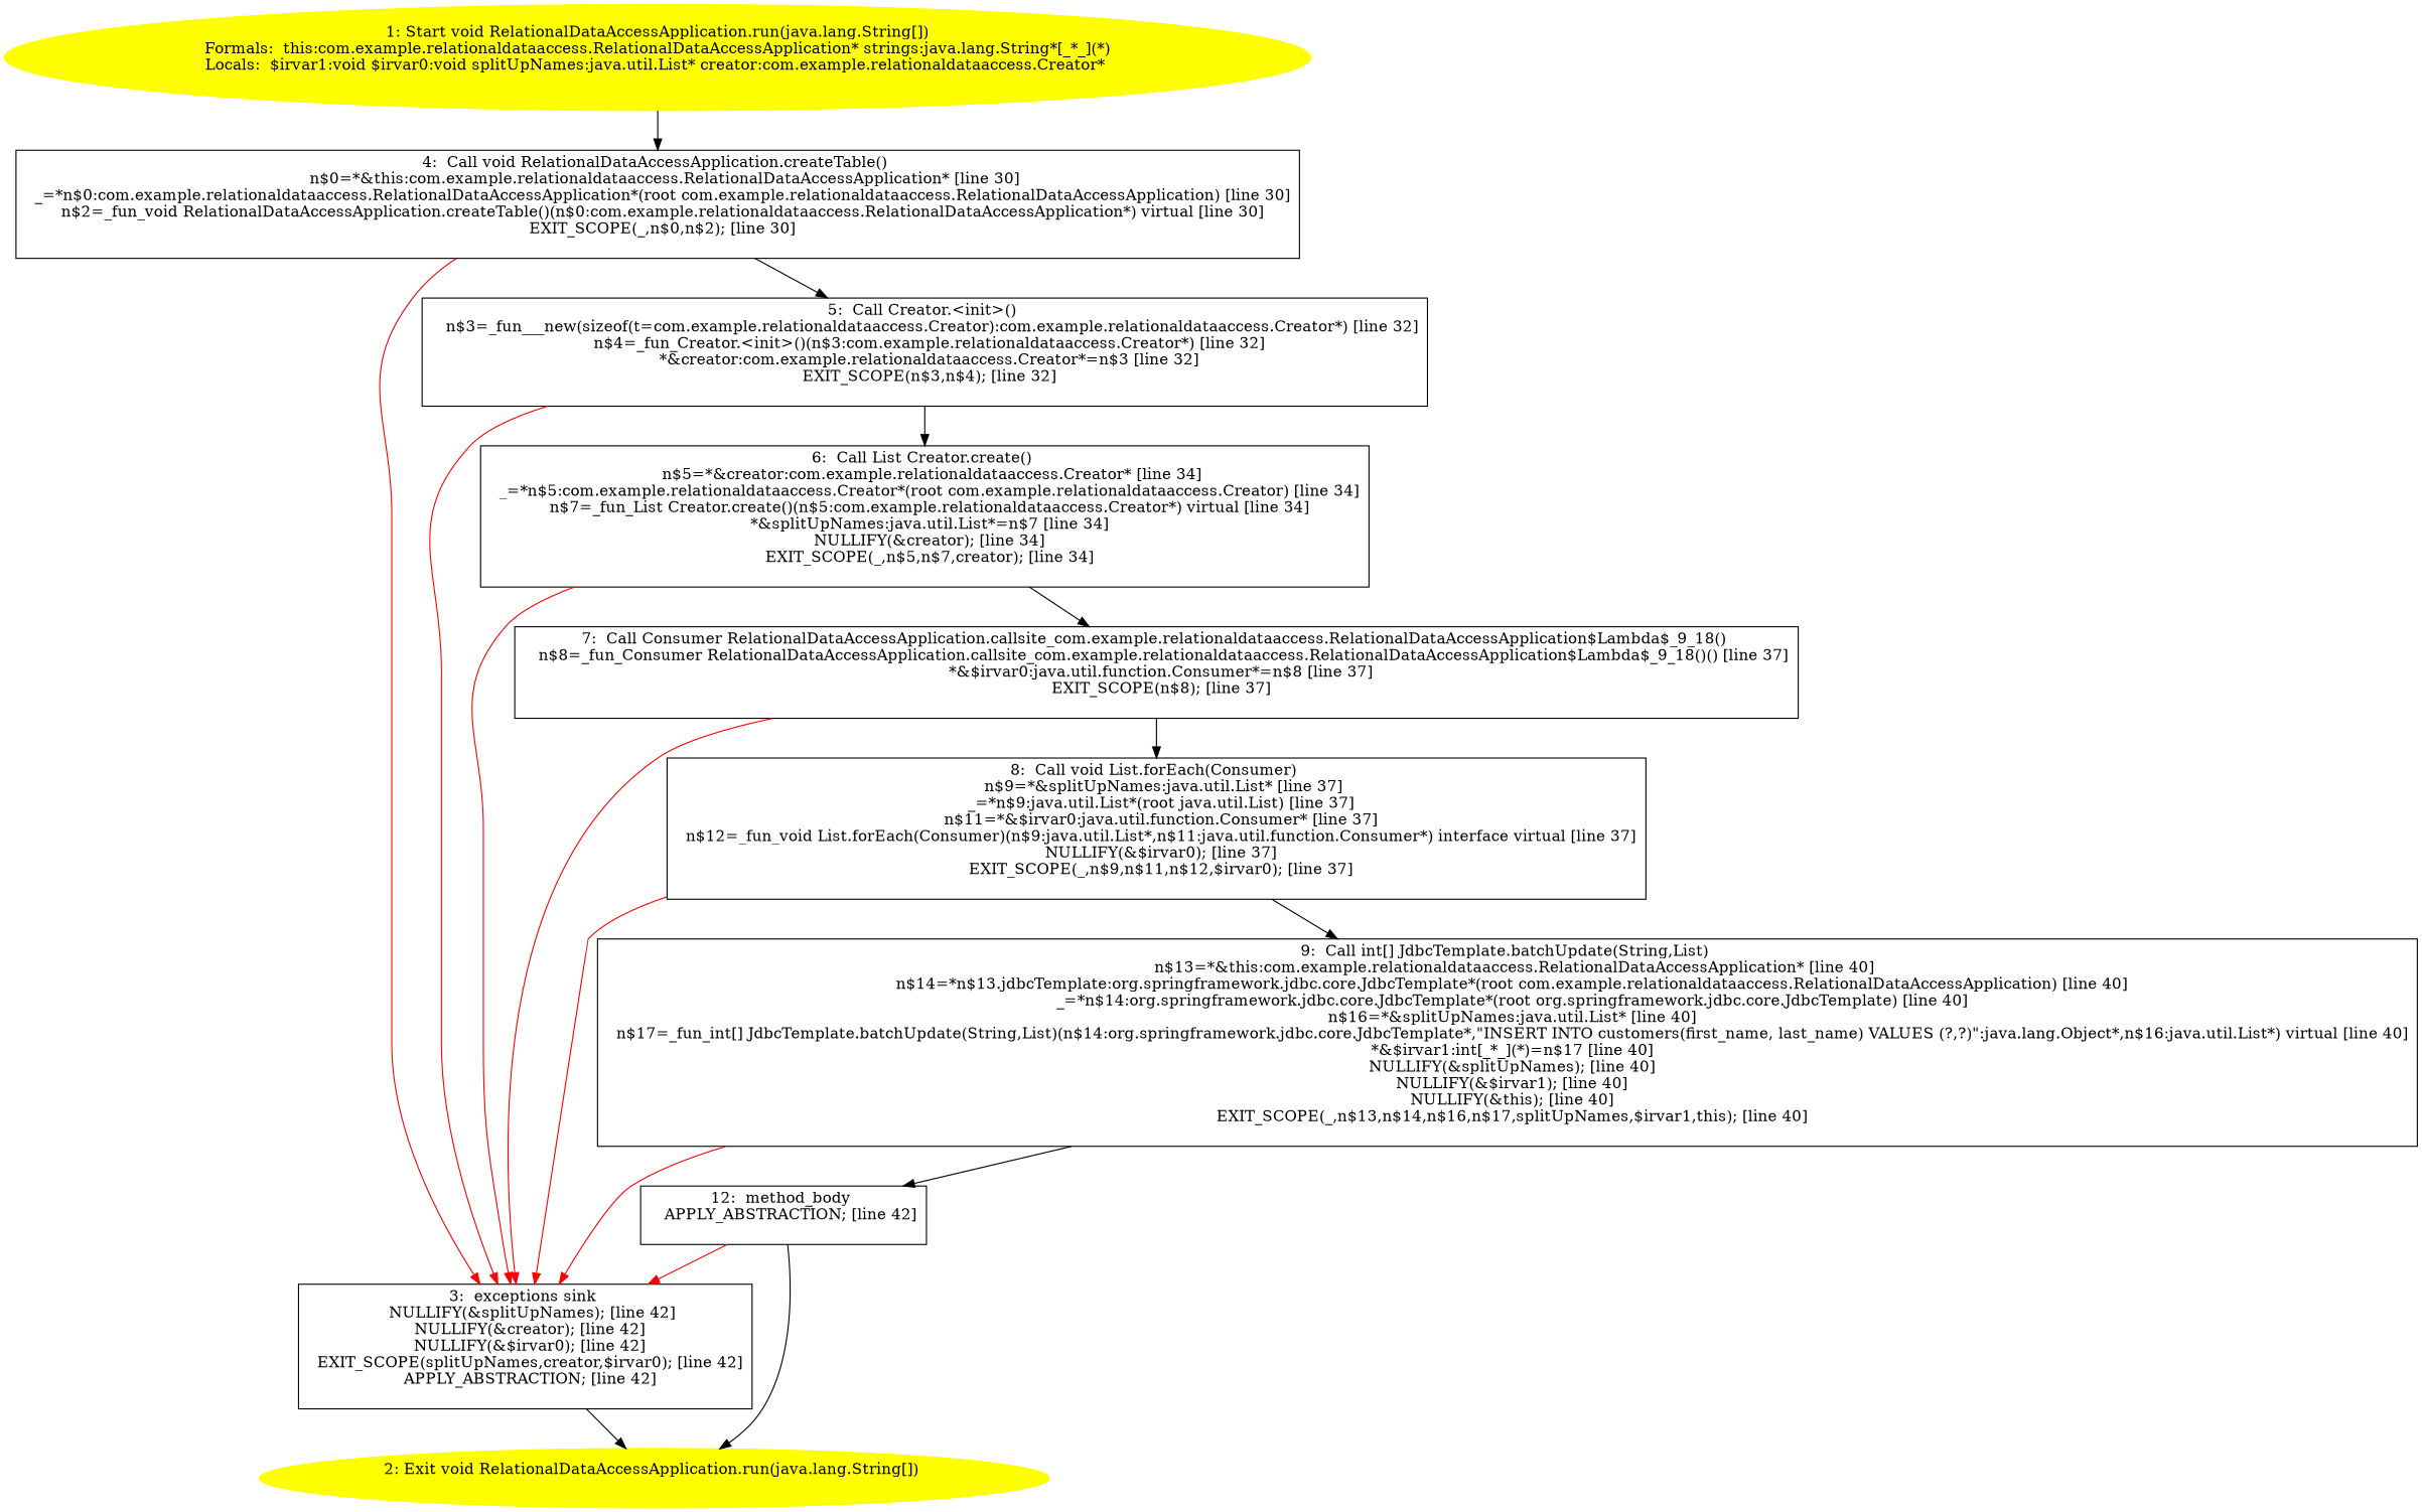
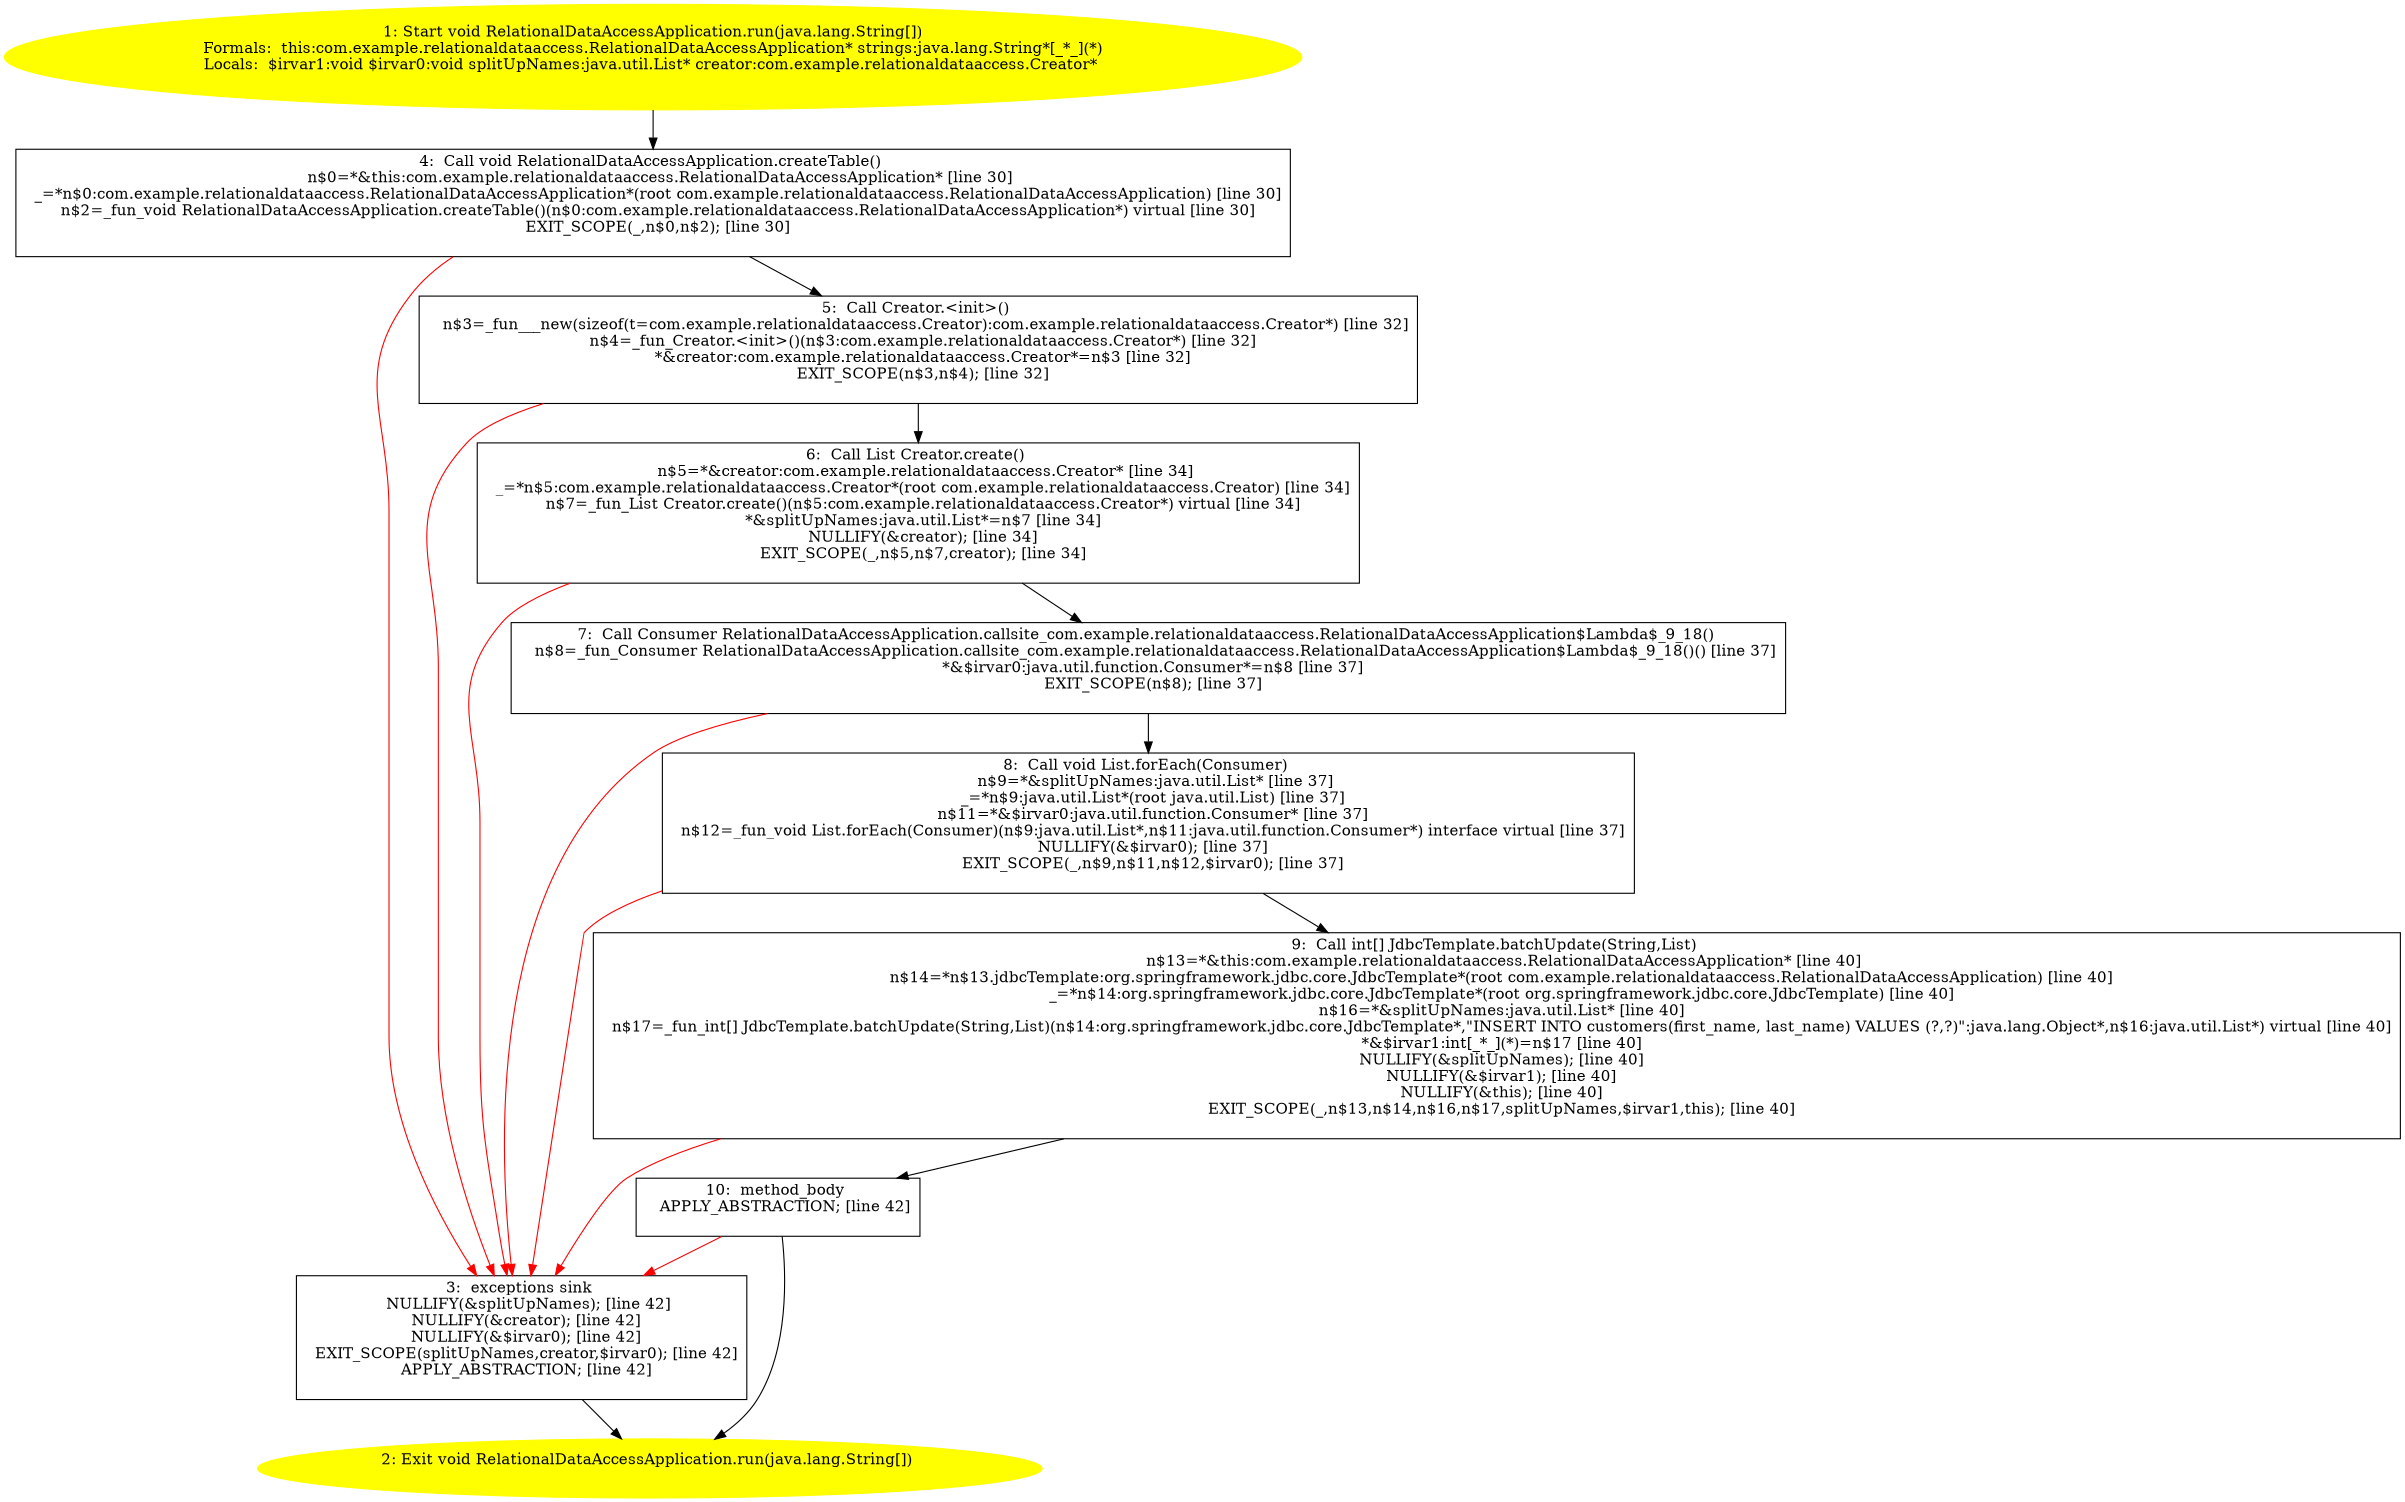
  digraph {
    node [shape=box]
    n1 [color=yellow label="1: Start void RelationalDataAccessApplication.run(java.lang.String[])\nFormals:  this:com.example.relationaldataaccess.RelationalDataAccessApplication* strings:java.lang.String*[_*_](*)\nLocals:  $irvar1:void $irvar0:void splitUpNames:java.util.List* creator:com.example.relationaldataaccess.Creator* \n  " style=filled shape=""]
    n2 [label="4:  Call void RelationalDataAccessApplication.createTable() \n   n$0=*&this:com.example.relationaldataaccess.RelationalDataAccessApplication* [line 30]\n  _=*n$0:com.example.relationaldataaccess.RelationalDataAccessApplication*(root com.example.relationaldataaccess.RelationalDataAccessApplication) [line 30]\n  n$2=_fun_void RelationalDataAccessApplication.createTable()(n$0:com.example.relationaldataaccess.RelationalDataAccessApplication*) virtual [line 30]\n  EXIT_SCOPE(_,n$0,n$2); [line 30]\n "]
    n3 [label="3:  exceptions sink \n   NULLIFY(&splitUpNames); [line 42]\n  NULLIFY(&creator); [line 42]\n  NULLIFY(&$irvar0); [line 42]\n  EXIT_SCOPE(splitUpNames,creator,$irvar0); [line 42]\n  APPLY_ABSTRACTION; [line 42]\n "]
    n4 [label="5:  Call Creator.<init>() \n   n$3=_fun___new(sizeof(t=com.example.relationaldataaccess.Creator):com.example.relationaldataaccess.Creator*) [line 32]\n  n$4=_fun_Creator.<init>()(n$3:com.example.relationaldataaccess.Creator*) [line 32]\n  *&creator:com.example.relationaldataaccess.Creator*=n$3 [line 32]\n  EXIT_SCOPE(n$3,n$4); [line 32]\n "]
    n5 [color=yellow label="2: Exit void RelationalDataAccessApplication.run(java.lang.String[]) \n  " style=filled shape=""]
    n6 [label="6:  Call List Creator.create() \n   n$5=*&creator:com.example.relationaldataaccess.Creator* [line 34]\n  _=*n$5:com.example.relationaldataaccess.Creator*(root com.example.relationaldataaccess.Creator) [line 34]\n  n$7=_fun_List Creator.create()(n$5:com.example.relationaldataaccess.Creator*) virtual [line 34]\n  *&splitUpNames:java.util.List*=n$7 [line 34]\n  NULLIFY(&creator); [line 34]\n  EXIT_SCOPE(_,n$5,n$7,creator); [line 34]\n "]
    n7 [label="7:  Call Consumer RelationalDataAccessApplication.callsite_com.example.relationaldataaccess.RelationalDataAccessApplication$Lambda$_9_18() \n   n$8=_fun_Consumer RelationalDataAccessApplication.callsite_com.example.relationaldataaccess.RelationalDataAccessApplication$Lambda$_9_18()() [line 37]\n  *&$irvar0:java.util.function.Consumer*=n$8 [line 37]\n  EXIT_SCOPE(n$8); [line 37]\n "]
    n8 [label="8:  Call void List.forEach(Consumer) \n   n$9=*&splitUpNames:java.util.List* [line 37]\n  _=*n$9:java.util.List*(root java.util.List) [line 37]\n  n$11=*&$irvar0:java.util.function.Consumer* [line 37]\n  n$12=_fun_void List.forEach(Consumer)(n$9:java.util.List*,n$11:java.util.function.Consumer*) interface virtual [line 37]\n  NULLIFY(&$irvar0); [line 37]\n  EXIT_SCOPE(_,n$9,n$11,n$12,$irvar0); [line 37]\n "]
    n9 [label="9:  Call int[] JdbcTemplate.batchUpdate(String,List) \n   n$13=*&this:com.example.relationaldataaccess.RelationalDataAccessApplication* [line 40]\n  n$14=*n$13.jdbcTemplate:org.springframework.jdbc.core.JdbcTemplate*(root com.example.relationaldataaccess.RelationalDataAccessApplication) [line 40]\n  _=*n$14:org.springframework.jdbc.core.JdbcTemplate*(root org.springframework.jdbc.core.JdbcTemplate) [line 40]\n  n$16=*&splitUpNames:java.util.List* [line 40]\n  n$17=_fun_int[] JdbcTemplate.batchUpdate(String,List)(n$14:org.springframework.jdbc.core.JdbcTemplate*,\"INSERT INTO customers(first_name, last_name) VALUES (?,?)\":java.lang.Object*,n$16:java.util.List*) virtual [line 40]\n  *&$irvar1:int[_*_](*)=n$17 [line 40]\n  NULLIFY(&splitUpNames); [line 40]\n  NULLIFY(&$irvar1); [line 40]\n  NULLIFY(&this); [line 40]\n  EXIT_SCOPE(_,n$13,n$14,n$16,n$17,splitUpNames,$irvar1,this); [line 40]\n "]
-   n10 [label="12:  method_body \n   APPLY_ABSTRACTION; [line 42]\n "]
+   n10 [label="10:  method_body \n   APPLY_ABSTRACTION; [line 42]\n "]
    n1 -> n2
    n2 -> n3 [color=red]
    n2 -> n4
    n3 -> n5
    n4 -> n3 [color=red]
    n4 -> n6
    n6 -> n3 [color=red]
    n6 -> n7
    n7 -> n3 [color=red]
    n7 -> n8
    n8 -> n3 [color=red]
    n8 -> n9
    n9 -> n3 [color=red]
    n9 -> n10
    n10 -> n3 [color=red]
    n10 -> n5
  }
